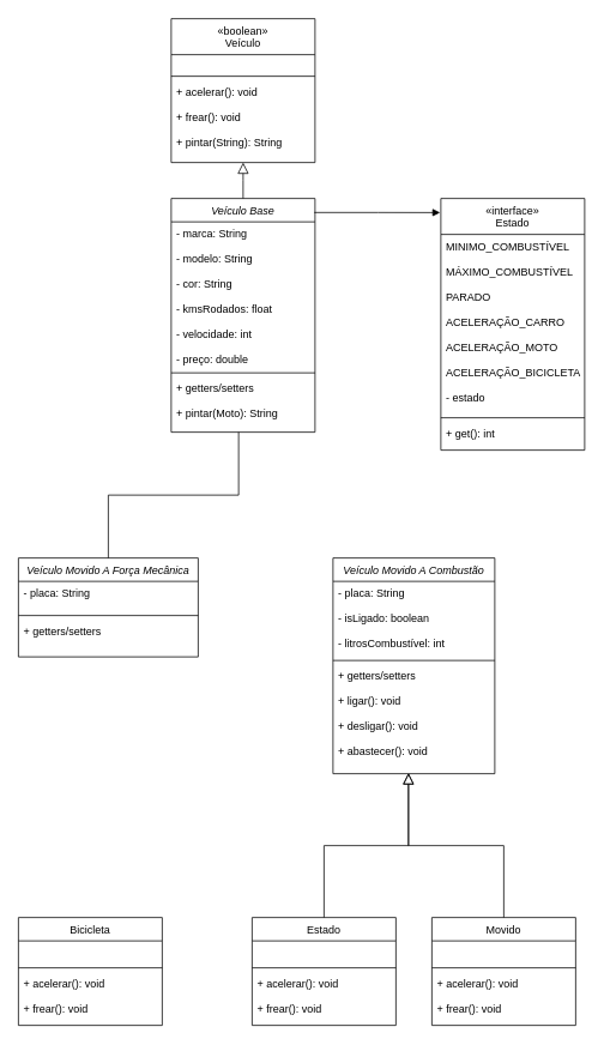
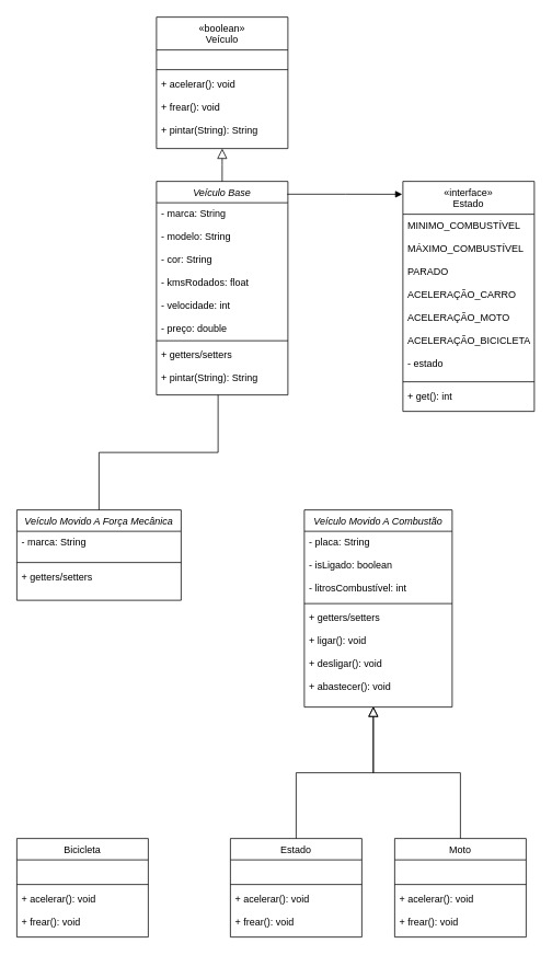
  <mxCell id="0" />
  <mxCell id="1" parent="0" />
  <mxCell id="2" value="Veículo Base" style="swimlane;fontStyle=2;align=center;verticalAlign=top;childLayout=stackLayout;horizontal=1;startSize=26;horizontalStack=0;resizeParent=1;resizeLast=0;collapsible=1;marginBottom=0;rounded=0;shadow=0;strokeWidth=1;" parent="1" vertex="1"><mxGeometry x="190" y="220" width="160" height="260" as="geometry"><mxRectangle x="230" y="140" width="160" height="26" as="alternateBounds" /></mxGeometry></mxCell>
  <mxCell id="3" value="- marca: String&#10;&#10;- modelo: String&#10;&#10;- cor: String&#10;&#10;- kmsRodados: float&#10;&#10;- velocidade: int&#10;&#10;- preço: double&#10;&#10;" style="text;align=left;verticalAlign=top;spacingLeft=4;spacingRight=4;overflow=hidden;rotatable=0;points=[[0,0.5],[1,0.5]];portConstraint=eastwest;" parent="2" vertex="1"><mxGeometry y="26" width="160" height="164" as="geometry" /></mxCell>
  <mxCell id="4" value="" style="line;html=1;strokeWidth=1;align=left;verticalAlign=middle;spacingTop=-1;spacingLeft=3;spacingRight=3;rotatable=0;labelPosition=right;points=[];portConstraint=eastwest;" parent="2" vertex="1"><mxGeometry y="190" width="160" height="8" as="geometry" /></mxCell>
  <mxCell id="5" value="Estado" style="swimlane;fontStyle=0;align=center;verticalAlign=top;childLayout=stackLayout;horizontal=1;startSize=26;horizontalStack=0;resizeParent=1;resizeLast=0;collapsible=1;marginBottom=0;rounded=0;shadow=0;strokeWidth=1;" parent="1" vertex="1"><mxGeometry x="280" y="1020" width="160" height="120" as="geometry"><mxRectangle x="130" y="380" width="160" height="26" as="alternateBounds" /></mxGeometry></mxCell>
  <mxCell id="6" value="&#10;" style="text;align=left;verticalAlign=top;spacingLeft=4;spacingRight=4;overflow=hidden;rotatable=0;points=[[0,0.5],[1,0.5]];portConstraint=eastwest;rounded=0;shadow=0;html=0;" parent="5" vertex="1"><mxGeometry y="26" width="160" height="26" as="geometry" /></mxCell>
  <mxCell id="7" value="" style="line;html=1;strokeWidth=1;align=left;verticalAlign=middle;spacingTop=-1;spacingLeft=3;spacingRight=3;rotatable=0;labelPosition=right;points=[];portConstraint=eastwest;" parent="5" vertex="1"><mxGeometry y="52" width="160" height="8" as="geometry" /></mxCell>
  <mxCell id="8" value="+ acelerar(): void&#10;&#10;+ frear(): void" style="text;align=left;verticalAlign=top;spacingLeft=4;spacingRight=4;overflow=hidden;rotatable=0;points=[[0,0.5],[1,0.5]];portConstraint=eastwest;" parent="5" vertex="1"><mxGeometry y="60" width="160" height="60" as="geometry" /></mxCell>
  <mxCell id="9" value="" style="endArrow=block;endSize=10;endFill=0;shadow=0;strokeWidth=1;rounded=0;edgeStyle=elbowEdgeStyle;elbow=vertical;entryX=0.467;entryY=0.996;entryDx=0;entryDy=0;entryPerimeter=0;" parent="1" source="5" target="23" edge="1"><mxGeometry width="160" relative="1" as="geometry"><mxPoint x="600" y="493" as="sourcePoint" /><mxPoint x="700" y="860" as="targetPoint" /><Array as="points" /></mxGeometry></mxCell>
  <mxCell id="10" value="«boolean»&#10;Veículo" style="swimlane;fontStyle=0;align=center;verticalAlign=top;childLayout=stackLayout;horizontal=1;startSize=40;horizontalStack=0;resizeParent=1;resizeParentMax=0;resizeLast=0;collapsible=1;marginBottom=0;" vertex="1" parent="1"><mxGeometry x="190" y="20" width="160" height="160" as="geometry" /></mxCell>
  <mxCell id="11" value="&#10;" style="text;strokeColor=none;fillColor=none;align=left;verticalAlign=top;spacingLeft=4;spacingRight=4;overflow=hidden;rotatable=0;points=[[0,0.5],[1,0.5]];portConstraint=eastwest;" vertex="1" parent="10"><mxGeometry y="40" width="160" height="20" as="geometry" /></mxCell>
  <mxCell id="12" value="" style="line;strokeWidth=1;fillColor=none;align=left;verticalAlign=middle;spacingTop=-1;spacingLeft=3;spacingRight=3;rotatable=0;labelPosition=right;points=[];portConstraint=eastwest;" vertex="1" parent="10"><mxGeometry y="60" width="160" height="8" as="geometry" /></mxCell>
  <mxCell id="13" value="+ acelerar(): void&#10;&#10;+ frear(): void&#10;&#10;+ pintar(String): String" style="text;strokeColor=none;fillColor=none;align=left;verticalAlign=top;spacingLeft=4;spacingRight=4;overflow=hidden;rotatable=0;points=[[0,0.5],[1,0.5]];portConstraint=eastwest;" vertex="1" parent="10"><mxGeometry y="68" width="160" height="92" as="geometry" /></mxCell>
  <mxCell id="14" value="" style="endArrow=block;endSize=10;endFill=0;shadow=0;strokeWidth=1;rounded=0;edgeStyle=elbowEdgeStyle;elbow=vertical;exitX=0.5;exitY=0;exitDx=0;exitDy=0;" edge="1" parent="1" source="2" target="13"><mxGeometry width="160" relative="1" as="geometry"><mxPoint x="440" y="240" as="sourcePoint" /><mxPoint x="440" y="170" as="targetPoint" /></mxGeometry></mxCell>
  <mxCell id="15" value="Veículo Movido A Força Mecânica&#10;" style="swimlane;fontStyle=2;align=center;verticalAlign=top;childLayout=stackLayout;horizontal=1;startSize=26;horizontalStack=0;resizeParent=1;resizeLast=0;collapsible=1;marginBottom=0;rounded=0;shadow=0;strokeWidth=1;" vertex="1" parent="1"><mxGeometry x="20" y="620" width="200" height="110" as="geometry"><mxRectangle x="230" y="140" width="160" height="26" as="alternateBounds" /></mxGeometry></mxCell>
- <mxCell id="16" value="- placa: String&#10;&#10;&#10;&#10;" style="text;align=left;verticalAlign=top;spacingLeft=4;spacingRight=4;overflow=hidden;rotatable=0;points=[[0,0.5],[1,0.5]];portConstraint=eastwest;" vertex="1" parent="15"><mxGeometry y="26" width="200" height="34" as="geometry" /></mxCell>
+ <mxCell id="16" value="- marca: String&#10;&#10;&#10;&#10;" style="text;align=left;verticalAlign=top;spacingLeft=4;spacingRight=4;overflow=hidden;rotatable=0;points=[[0,0.5],[1,0.5]];portConstraint=eastwest;" vertex="1" parent="15"><mxGeometry y="26" width="200" height="34" as="geometry" /></mxCell>
  <mxCell id="17" value="" style="line;html=1;strokeWidth=1;align=left;verticalAlign=middle;spacingTop=-1;spacingLeft=3;spacingRight=3;rotatable=0;labelPosition=right;points=[];portConstraint=eastwest;" vertex="1" parent="15"><mxGeometry y="60" width="200" height="8" as="geometry" /></mxCell>
  <mxCell id="18" value="+ getters/setters" style="text;align=left;verticalAlign=top;spacingLeft=4;spacingRight=4;overflow=hidden;rotatable=0;points=[[0,0.5],[1,0.5]];portConstraint=eastwest;" vertex="1" parent="15"><mxGeometry y="68" width="200" height="42" as="geometry" /></mxCell>
  <mxCell id="19" value="" style="endArrow=none;endSize=10;endFill=0;shadow=0;strokeWidth=1;rounded=0;edgeStyle=elbowEdgeStyle;elbow=vertical;exitX=0.5;exitY=0;exitDx=0;exitDy=0;entryX=0.5;entryY=0.999;entryDx=0;entryDy=0;entryPerimeter=0;" edge="1" parent="1" source="15" target="33"><mxGeometry width="160" relative="1" as="geometry"><mxPoint x="710" y="550" as="sourcePoint" /><mxPoint x="270" y="480" as="targetPoint" /></mxGeometry></mxCell>
  <mxCell id="20" value="Veículo Movido A Combustão&#10;" style="swimlane;fontStyle=2;align=center;verticalAlign=top;childLayout=stackLayout;horizontal=1;startSize=26;horizontalStack=0;resizeParent=1;resizeLast=0;collapsible=1;marginBottom=0;rounded=0;shadow=0;strokeWidth=1;" vertex="1" parent="1"><mxGeometry x="370" y="620" width="180" height="240" as="geometry"><mxRectangle x="230" y="140" width="160" height="26" as="alternateBounds" /></mxGeometry></mxCell>
  <mxCell id="21" value="- placa: String&#10;&#10;- isLigado: boolean&#10;&#10;- litrosCombustível: int&#10;&#10;&#10;&#10;" style="text;align=left;verticalAlign=top;spacingLeft=4;spacingRight=4;overflow=hidden;rotatable=0;points=[[0,0.5],[1,0.5]];portConstraint=eastwest;" vertex="1" parent="20"><mxGeometry y="26" width="180" height="84" as="geometry" /></mxCell>
  <mxCell id="22" value="" style="line;html=1;strokeWidth=1;align=left;verticalAlign=middle;spacingTop=-1;spacingLeft=3;spacingRight=3;rotatable=0;labelPosition=right;points=[];portConstraint=eastwest;" vertex="1" parent="20"><mxGeometry y="110" width="180" height="8" as="geometry" /></mxCell>
  <mxCell id="23" value="+ getters/setters&#10;&#10;+ ligar(): void&#10;&#10;+ desligar(): void&#10;&#10;+ abastecer(): void" style="text;align=left;verticalAlign=top;spacingLeft=4;spacingRight=4;overflow=hidden;rotatable=0;points=[[0,0.5],[1,0.5]];portConstraint=eastwest;" vertex="1" parent="20"><mxGeometry y="118" width="180" height="122" as="geometry" /></mxCell>
- <mxCell id="24" value="Movido&#10;" style="swimlane;fontStyle=0;align=center;verticalAlign=top;childLayout=stackLayout;horizontal=1;startSize=26;horizontalStack=0;resizeParent=1;resizeLast=0;collapsible=1;marginBottom=0;rounded=0;shadow=0;strokeWidth=1;" vertex="1" parent="1"><mxGeometry x="480" y="1020" width="160" height="120" as="geometry"><mxRectangle x="130" y="380" width="160" height="26" as="alternateBounds" /></mxGeometry></mxCell>
+ <mxCell id="24" value="Moto&#10;" style="swimlane;fontStyle=0;align=center;verticalAlign=top;childLayout=stackLayout;horizontal=1;startSize=26;horizontalStack=0;resizeParent=1;resizeLast=0;collapsible=1;marginBottom=0;rounded=0;shadow=0;strokeWidth=1;" vertex="1" parent="1"><mxGeometry x="480" y="1020" width="160" height="120" as="geometry"><mxRectangle x="130" y="380" width="160" height="26" as="alternateBounds" /></mxGeometry></mxCell>
  <mxCell id="25" value="&#10;" style="text;align=left;verticalAlign=top;spacingLeft=4;spacingRight=4;overflow=hidden;rotatable=0;points=[[0,0.5],[1,0.5]];portConstraint=eastwest;rounded=0;shadow=0;html=0;" vertex="1" parent="24"><mxGeometry y="26" width="160" height="26" as="geometry" /></mxCell>
  <mxCell id="26" value="" style="line;html=1;strokeWidth=1;align=left;verticalAlign=middle;spacingTop=-1;spacingLeft=3;spacingRight=3;rotatable=0;labelPosition=right;points=[];portConstraint=eastwest;" vertex="1" parent="24"><mxGeometry y="52" width="160" height="8" as="geometry" /></mxCell>
  <mxCell id="27" value="+ acelerar(): void&#10;&#10;+ frear(): void" style="text;align=left;verticalAlign=top;spacingLeft=4;spacingRight=4;overflow=hidden;rotatable=0;points=[[0,0.5],[1,0.5]];portConstraint=eastwest;" vertex="1" parent="24"><mxGeometry y="60" width="160" height="60" as="geometry" /></mxCell>
  <mxCell id="28" value="" style="endArrow=block;endSize=10;endFill=0;shadow=0;strokeWidth=1;rounded=0;edgeStyle=elbowEdgeStyle;elbow=vertical;entryX=0.466;entryY=0.994;entryDx=0;entryDy=0;entryPerimeter=0;" edge="1" parent="1" source="24" target="23"><mxGeometry width="160" relative="1" as="geometry"><mxPoint x="540" y="1050" as="sourcePoint" /><mxPoint x="430" y="880" as="targetPoint" /><Array as="points" /></mxGeometry></mxCell>
  <mxCell id="29" value="Bicicleta" style="swimlane;fontStyle=0;align=center;verticalAlign=top;childLayout=stackLayout;horizontal=1;startSize=26;horizontalStack=0;resizeParent=1;resizeLast=0;collapsible=1;marginBottom=0;rounded=0;shadow=0;strokeWidth=1;" vertex="1" parent="1"><mxGeometry x="20" y="1020" width="160" height="120" as="geometry"><mxRectangle x="130" y="380" width="160" height="26" as="alternateBounds" /></mxGeometry></mxCell>
  <mxCell id="30" value="&#10;" style="text;align=left;verticalAlign=top;spacingLeft=4;spacingRight=4;overflow=hidden;rotatable=0;points=[[0,0.5],[1,0.5]];portConstraint=eastwest;rounded=0;shadow=0;html=0;" vertex="1" parent="29"><mxGeometry y="26" width="160" height="26" as="geometry" /></mxCell>
  <mxCell id="31" value="" style="line;html=1;strokeWidth=1;align=left;verticalAlign=middle;spacingTop=-1;spacingLeft=3;spacingRight=3;rotatable=0;labelPosition=right;points=[];portConstraint=eastwest;" vertex="1" parent="29"><mxGeometry y="52" width="160" height="8" as="geometry" /></mxCell>
  <mxCell id="32" value="+ acelerar(): void&#10;&#10;+ frear(): void" style="text;align=left;verticalAlign=top;spacingLeft=4;spacingRight=4;overflow=hidden;rotatable=0;points=[[0,0.5],[1,0.5]];portConstraint=eastwest;" vertex="1" parent="29"><mxGeometry y="60" width="160" height="60" as="geometry" /></mxCell>
- <mxCell id="33" value="+ getters/setters&#10;&#10;+ pintar(Moto): String" style="text;align=left;verticalAlign=top;spacingLeft=4;spacingRight=4;overflow=hidden;rotatable=0;points=[[0,0.5],[1,0.5]];portConstraint=eastwest;" parent="1" vertex="1"><mxGeometry x="190" y="418" width="150" height="62" as="geometry" /></mxCell>
+ <mxCell id="33" value="+ getters/setters&#10;&#10;+ pintar(String): String" style="text;align=left;verticalAlign=top;spacingLeft=4;spacingRight=4;overflow=hidden;rotatable=0;points=[[0,0.5],[1,0.5]];portConstraint=eastwest;" parent="1" vertex="1"><mxGeometry x="190" y="418" width="150" height="62" as="geometry" /></mxCell>
  <mxCell id="34" value="«interface»&#10;Estado" style="swimlane;fontStyle=0;align=center;verticalAlign=top;childLayout=stackLayout;horizontal=1;startSize=40;horizontalStack=0;resizeParent=1;resizeParentMax=0;resizeLast=0;collapsible=1;marginBottom=0;" vertex="1" parent="1"><mxGeometry x="490" y="220" width="160" height="280" as="geometry" /></mxCell>
  <mxCell id="35" value="MINIMO_COMBUSTÍVEL&#10;&#10;MÁXIMO_COMBUSTÍVEL&#10;&#10;PARADO&#10;&#10;ACELERAÇÃO_CARRO&#10;&#10;ACELERAÇÃO_MOTO&#10;&#10;ACELERAÇÃO_BICICLETA&#10;&#10;- estado&#10;" style="text;strokeColor=none;fillColor=none;align=left;verticalAlign=top;spacingLeft=4;spacingRight=4;overflow=hidden;rotatable=0;points=[[0,0.5],[1,0.5]];portConstraint=eastwest;" vertex="1" parent="34"><mxGeometry y="40" width="160" height="200" as="geometry" /></mxCell>
  <mxCell id="36" value="" style="line;strokeWidth=1;fillColor=none;align=left;verticalAlign=middle;spacingTop=-1;spacingLeft=3;spacingRight=3;rotatable=0;labelPosition=right;points=[];portConstraint=eastwest;" vertex="1" parent="34"><mxGeometry y="240" width="160" height="8" as="geometry" /></mxCell>
  <mxCell id="37" value="+ get(): int" style="text;strokeColor=none;fillColor=none;align=left;verticalAlign=top;spacingLeft=4;spacingRight=4;overflow=hidden;rotatable=0;points=[[0,0.5],[1,0.5]];portConstraint=eastwest;" vertex="1" parent="34"><mxGeometry y="248" width="160" height="32" as="geometry" /></mxCell>
  <mxCell id="38" value="" style="endArrow=block;html=1;edgeStyle=orthogonalEdgeStyle;rounded=0;entryX=-0.005;entryY=0.056;entryDx=0;entryDy=0;entryPerimeter=0;exitX=0.995;exitY=0.06;exitDx=0;exitDy=0;exitPerimeter=0;" edge="1" parent="1" source="2" target="34"><mxGeometry relative="1" as="geometry"><mxPoint x="350" y="330" as="sourcePoint" /><mxPoint x="510" y="330" as="targetPoint" /></mxGeometry></mxCell>
